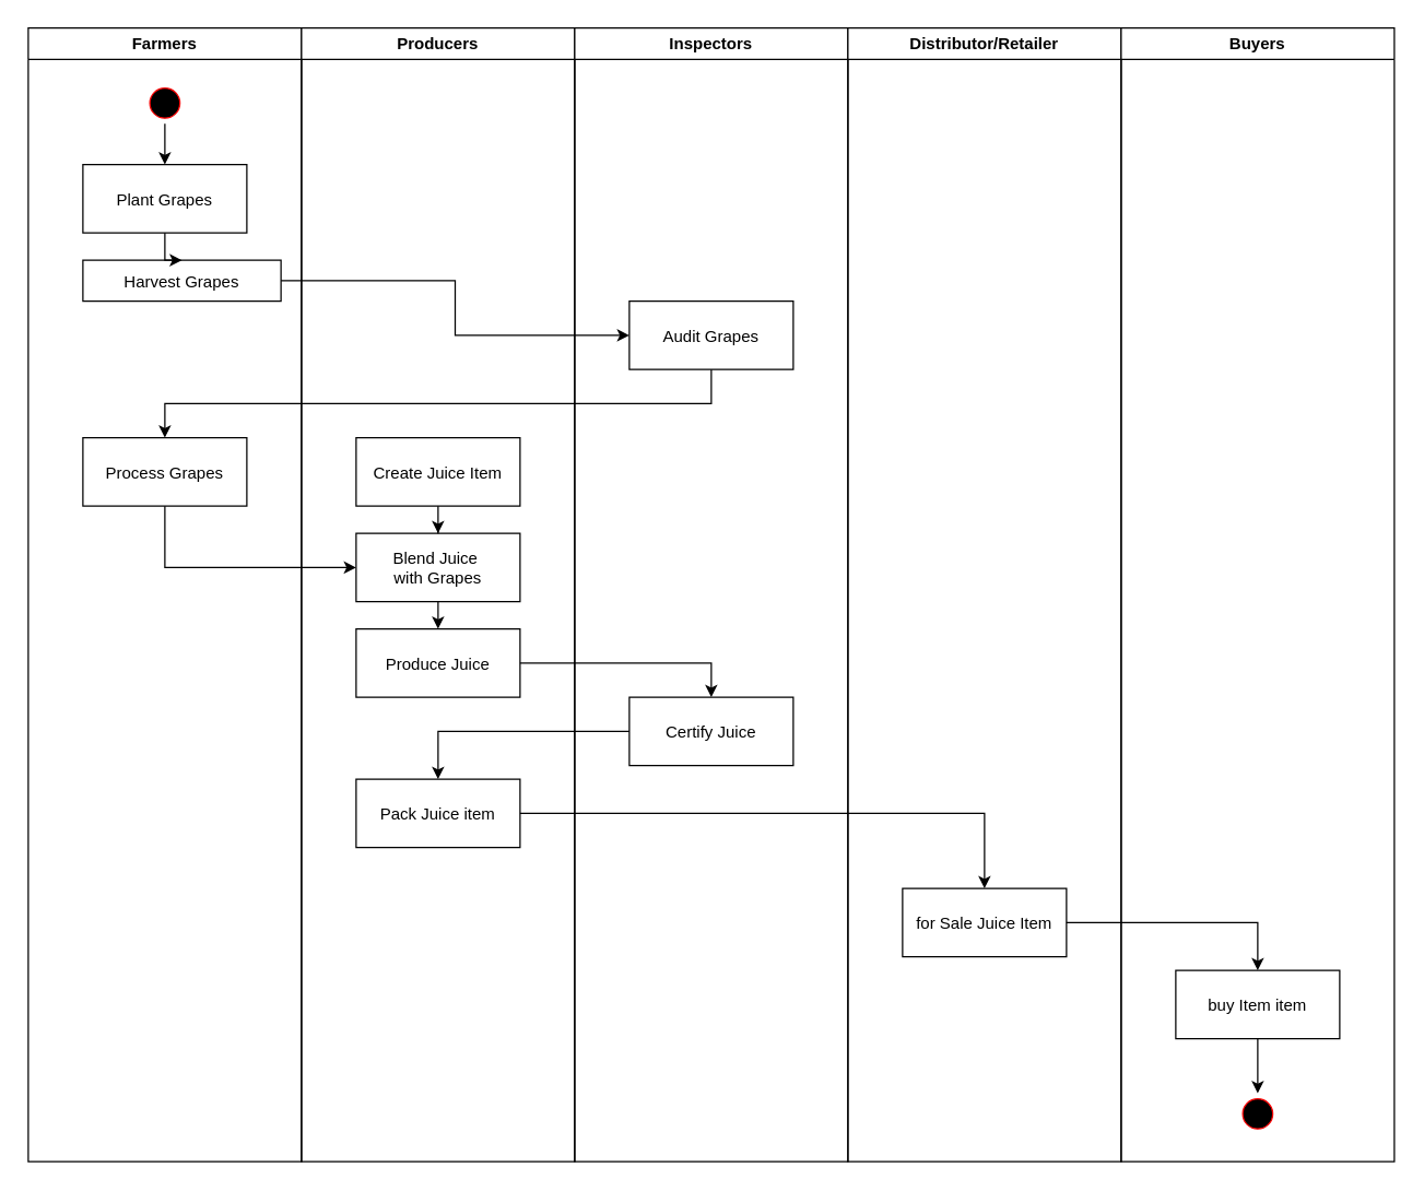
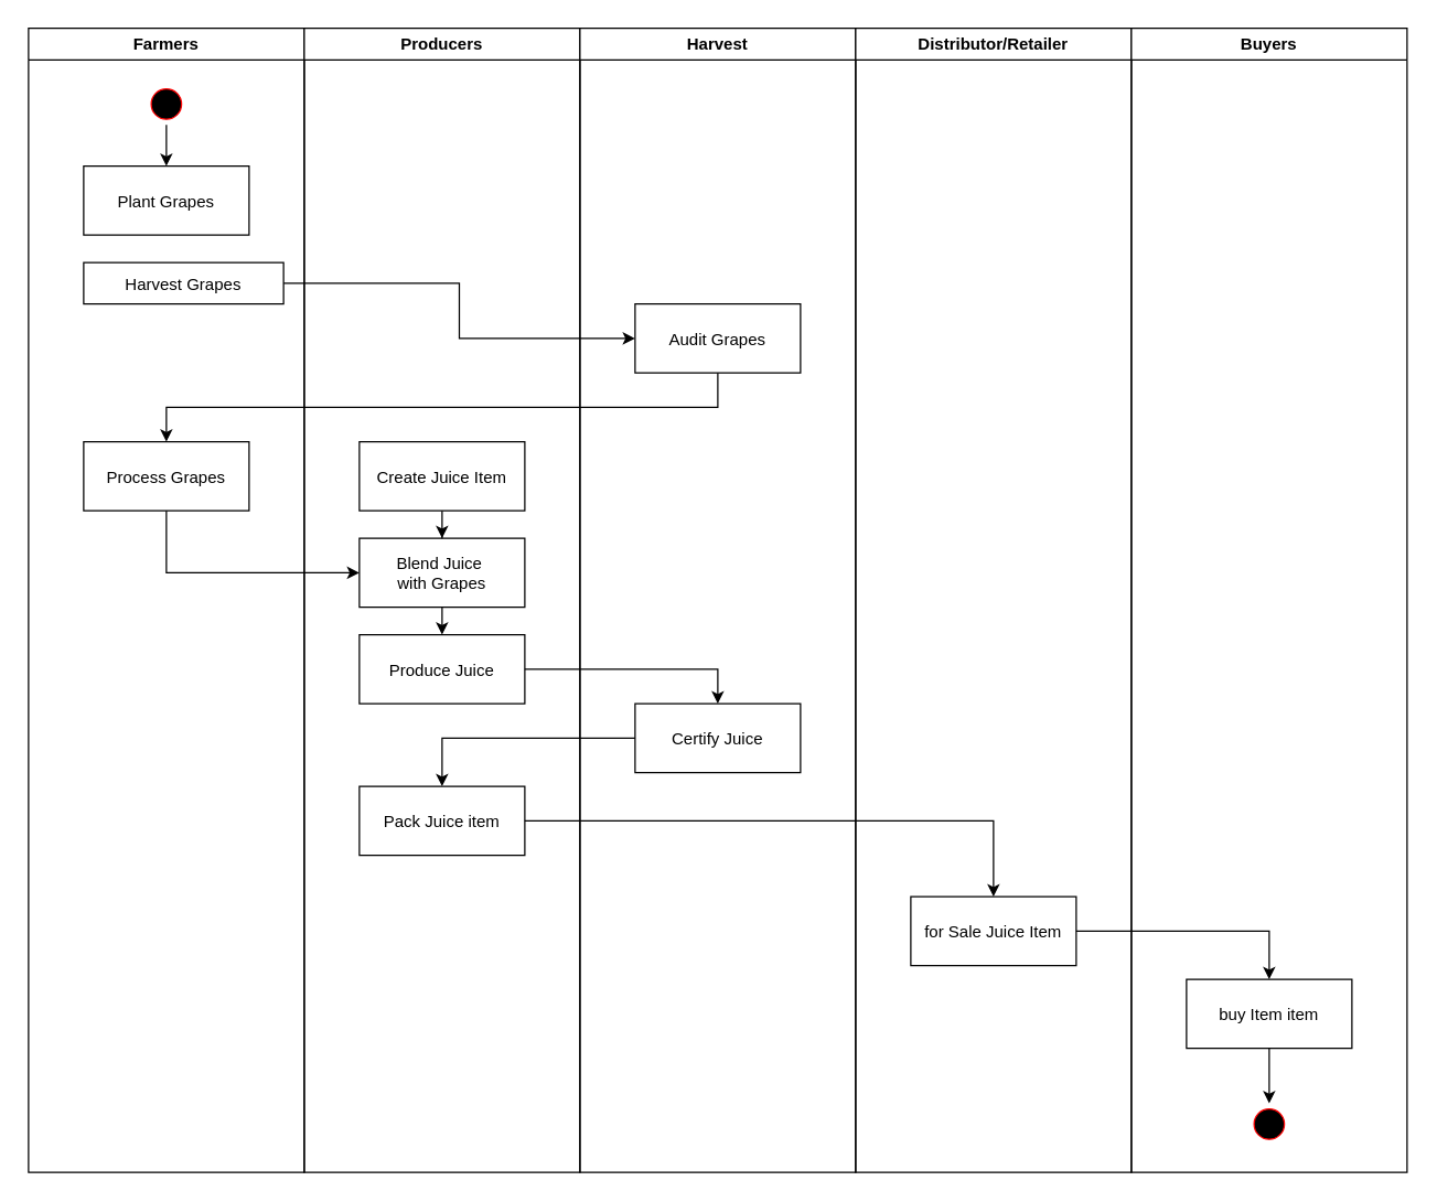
  <mxCell id="0" />
  <mxCell id="1" parent="0" />
  <mxCell id="2" value="Farmers" style="swimlane;whiteSpace=wrap" parent="1" vertex="1"><mxGeometry x="20" y="20" width="200" height="830" as="geometry" /></mxCell>
  <mxCell id="3" style="edgeStyle=orthogonalEdgeStyle;rounded=0;orthogonalLoop=1;jettySize=auto;html=1;exitX=0.5;exitY=1;exitDx=0;exitDy=0;entryX=0.5;entryY=0;entryDx=0;entryDy=0;" parent="2" source="4" target="5" edge="1"><mxGeometry relative="1" as="geometry" /></mxCell>
  <mxCell id="4" value="" style="ellipse;shape=startState;fillColor=#000000;strokeColor=#ff0000;" parent="2" vertex="1"><mxGeometry x="85" y="40" width="30" height="30" as="geometry" /></mxCell>
  <mxCell id="5" value="Plant Grapes" style="" parent="2" vertex="1"><mxGeometry x="40" y="100" width="120" height="50" as="geometry" /></mxCell>
  <mxCell id="6" value="Harvest Grapes" style="" parent="2" vertex="1"><mxGeometry x="40" y="170" width="145" height="30" as="geometry" /></mxCell>
- <mxCell id="7" value="" style="edgeStyle=orthogonalEdgeStyle;rounded=0;orthogonalLoop=1;jettySize=auto;html=1;" parent="2" source="5" target="6" edge="1"><mxGeometry relative="1" as="geometry" /></mxCell>
  <mxCell id="8" value="Process Grapes" style="" parent="2" vertex="1"><mxGeometry x="40" y="300" width="120" height="50" as="geometry" /></mxCell>
  <mxCell id="9" value="Producers" style="swimlane;whiteSpace=wrap" parent="1" vertex="1"><mxGeometry x="220" y="20" width="200" height="830" as="geometry" /></mxCell>
  <mxCell id="10" value="Create Juice Item" style="" parent="9" vertex="1"><mxGeometry x="40" y="300" width="120" height="50" as="geometry" /></mxCell>
  <mxCell id="11" value="Produce Juice" style="" parent="9" vertex="1"><mxGeometry x="40" y="440" width="120" height="50" as="geometry" /></mxCell>
  <mxCell id="12" value="Pack Juice item" style="" parent="9" vertex="1"><mxGeometry x="40" y="550" width="120" height="50" as="geometry" /></mxCell>
  <mxCell id="13" style="edgeStyle=orthogonalEdgeStyle;rounded=0;orthogonalLoop=1;jettySize=auto;html=1;exitX=0.5;exitY=1;exitDx=0;exitDy=0;entryX=0.5;entryY=0;entryDx=0;entryDy=0;" edge="1" parent="9" source="14" target="11"><mxGeometry relative="1" as="geometry" /></mxCell>
  <mxCell id="14" value="Blend Juice &#10;with Grapes" style="" vertex="1" parent="9"><mxGeometry x="40" y="370" width="120" height="50" as="geometry" /></mxCell>
  <mxCell id="15" value="" style="edgeStyle=orthogonalEdgeStyle;rounded=0;orthogonalLoop=1;jettySize=auto;html=1;" edge="1" parent="9" source="10" target="14"><mxGeometry relative="1" as="geometry" /></mxCell>
- <mxCell id="16" value="Inspectors" style="swimlane;whiteSpace=wrap" parent="1" vertex="1"><mxGeometry x="420" y="20" width="200" height="830" as="geometry"><mxRectangle x="724.5" y="128" width="90" height="23" as="alternateBounds" /></mxGeometry></mxCell>
+ <mxCell id="16" value="Harvest" style="swimlane;whiteSpace=wrap" parent="1" vertex="1"><mxGeometry x="420" y="20" width="200" height="830" as="geometry"><mxRectangle x="724.5" y="128" width="90" height="23" as="alternateBounds" /></mxGeometry></mxCell>
  <mxCell id="17" value="Audit Grapes" style="" parent="16" vertex="1"><mxGeometry x="40" y="200" width="120" height="50" as="geometry" /></mxCell>
  <mxCell id="18" value="Certify Juice" style="" parent="16" vertex="1"><mxGeometry x="40" y="490" width="120" height="50" as="geometry" /></mxCell>
  <mxCell id="19" value="Distributor/Retailer" style="swimlane;whiteSpace=wrap" parent="1" vertex="1"><mxGeometry x="620" y="20" width="200" height="830" as="geometry" /></mxCell>
  <mxCell id="20" value="for Sale Juice Item" style="" parent="19" vertex="1"><mxGeometry x="40" y="630" width="120" height="50" as="geometry" /></mxCell>
  <mxCell id="21" value="Buyers" style="swimlane;whiteSpace=wrap" parent="1" vertex="1"><mxGeometry x="820" y="20" width="200" height="830" as="geometry" /></mxCell>
  <mxCell id="22" value="buy Item item" style="" parent="21" vertex="1"><mxGeometry x="40" y="690" width="120" height="50" as="geometry" /></mxCell>
  <mxCell id="23" value="" style="edgeStyle=orthogonalEdgeStyle;rounded=0;orthogonalLoop=1;jettySize=auto;html=1;entryX=0;entryY=0.5;entryDx=0;entryDy=0;exitX=0.5;exitY=1;exitDx=0;exitDy=0;" parent="1" source="8" target="14" edge="1"><mxGeometry relative="1" as="geometry"><Array as="points"><mxPoint x="120" y="415" /></Array></mxGeometry></mxCell>
  <mxCell id="24" value="" style="edgeStyle=orthogonalEdgeStyle;rounded=0;orthogonalLoop=1;jettySize=auto;html=1;entryX=0.5;entryY=0;entryDx=0;entryDy=0;" parent="1" source="12" target="20" edge="1"><mxGeometry relative="1" as="geometry"><mxPoint x="660" y="595" as="targetPoint" /></mxGeometry></mxCell>
  <mxCell id="25" value="" style="edgeStyle=orthogonalEdgeStyle;rounded=0;orthogonalLoop=1;jettySize=auto;html=1;exitX=1;exitY=0.5;exitDx=0;exitDy=0;" parent="1" source="6" target="17" edge="1"><mxGeometry relative="1" as="geometry" /></mxCell>
  <mxCell id="26" style="edgeStyle=orthogonalEdgeStyle;rounded=0;orthogonalLoop=1;jettySize=auto;html=1;exitX=0.5;exitY=1;exitDx=0;exitDy=0;entryX=0.5;entryY=0;entryDx=0;entryDy=0;" parent="1" source="17" target="8" edge="1"><mxGeometry relative="1" as="geometry"><mxPoint x="460" y="295" as="sourcePoint" /></mxGeometry></mxCell>
  <mxCell id="27" value="" style="edgeStyle=orthogonalEdgeStyle;rounded=0;orthogonalLoop=1;jettySize=auto;html=1;exitX=1;exitY=0.5;exitDx=0;exitDy=0;" parent="1" source="20" target="22" edge="1"><mxGeometry relative="1" as="geometry" /></mxCell>
  <mxCell id="28" value="" style="edgeStyle=orthogonalEdgeStyle;rounded=0;orthogonalLoop=1;jettySize=auto;html=1;" parent="1" source="22" target="29" edge="1"><mxGeometry relative="1" as="geometry"><mxPoint x="920" y="505" as="targetPoint" /></mxGeometry></mxCell>
  <mxCell id="29" value="" style="ellipse;shape=startState;fillColor=#000000;strokeColor=#ff0000;" parent="1" vertex="1"><mxGeometry x="905" y="800" width="30" height="30" as="geometry" /></mxCell>
  <mxCell id="30" style="edgeStyle=orthogonalEdgeStyle;rounded=0;orthogonalLoop=1;jettySize=auto;html=1;exitX=1;exitY=0.5;exitDx=0;exitDy=0;entryX=0.5;entryY=0;entryDx=0;entryDy=0;" parent="1" source="11" target="18" edge="1"><mxGeometry relative="1" as="geometry" /></mxCell>
  <mxCell id="31" style="edgeStyle=orthogonalEdgeStyle;rounded=0;orthogonalLoop=1;jettySize=auto;html=1;exitX=0;exitY=0.5;exitDx=0;exitDy=0;" parent="1" source="18" target="12" edge="1"><mxGeometry relative="1" as="geometry" /></mxCell>
